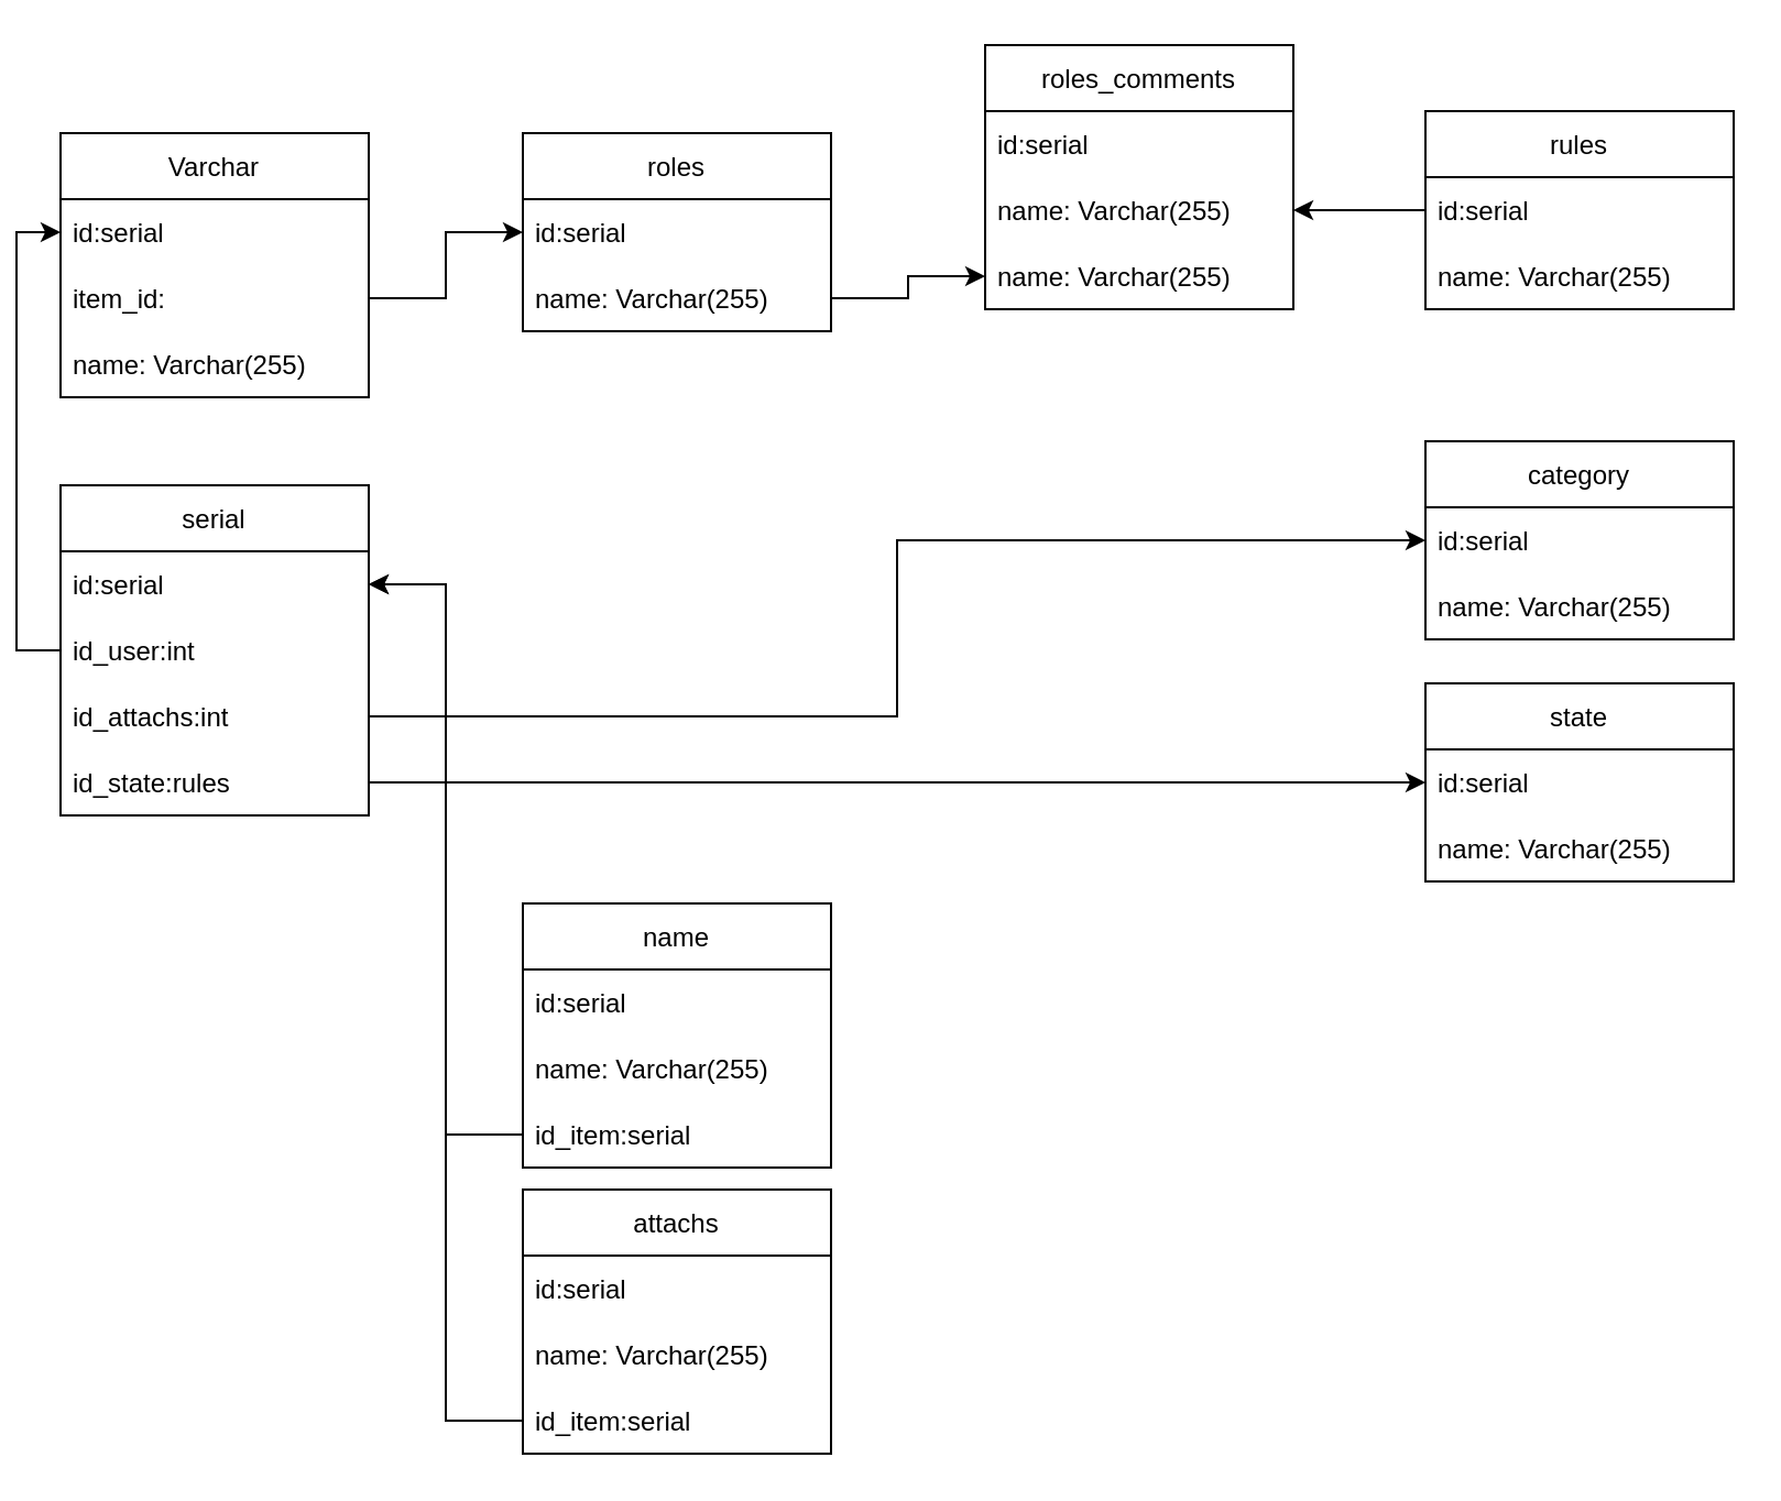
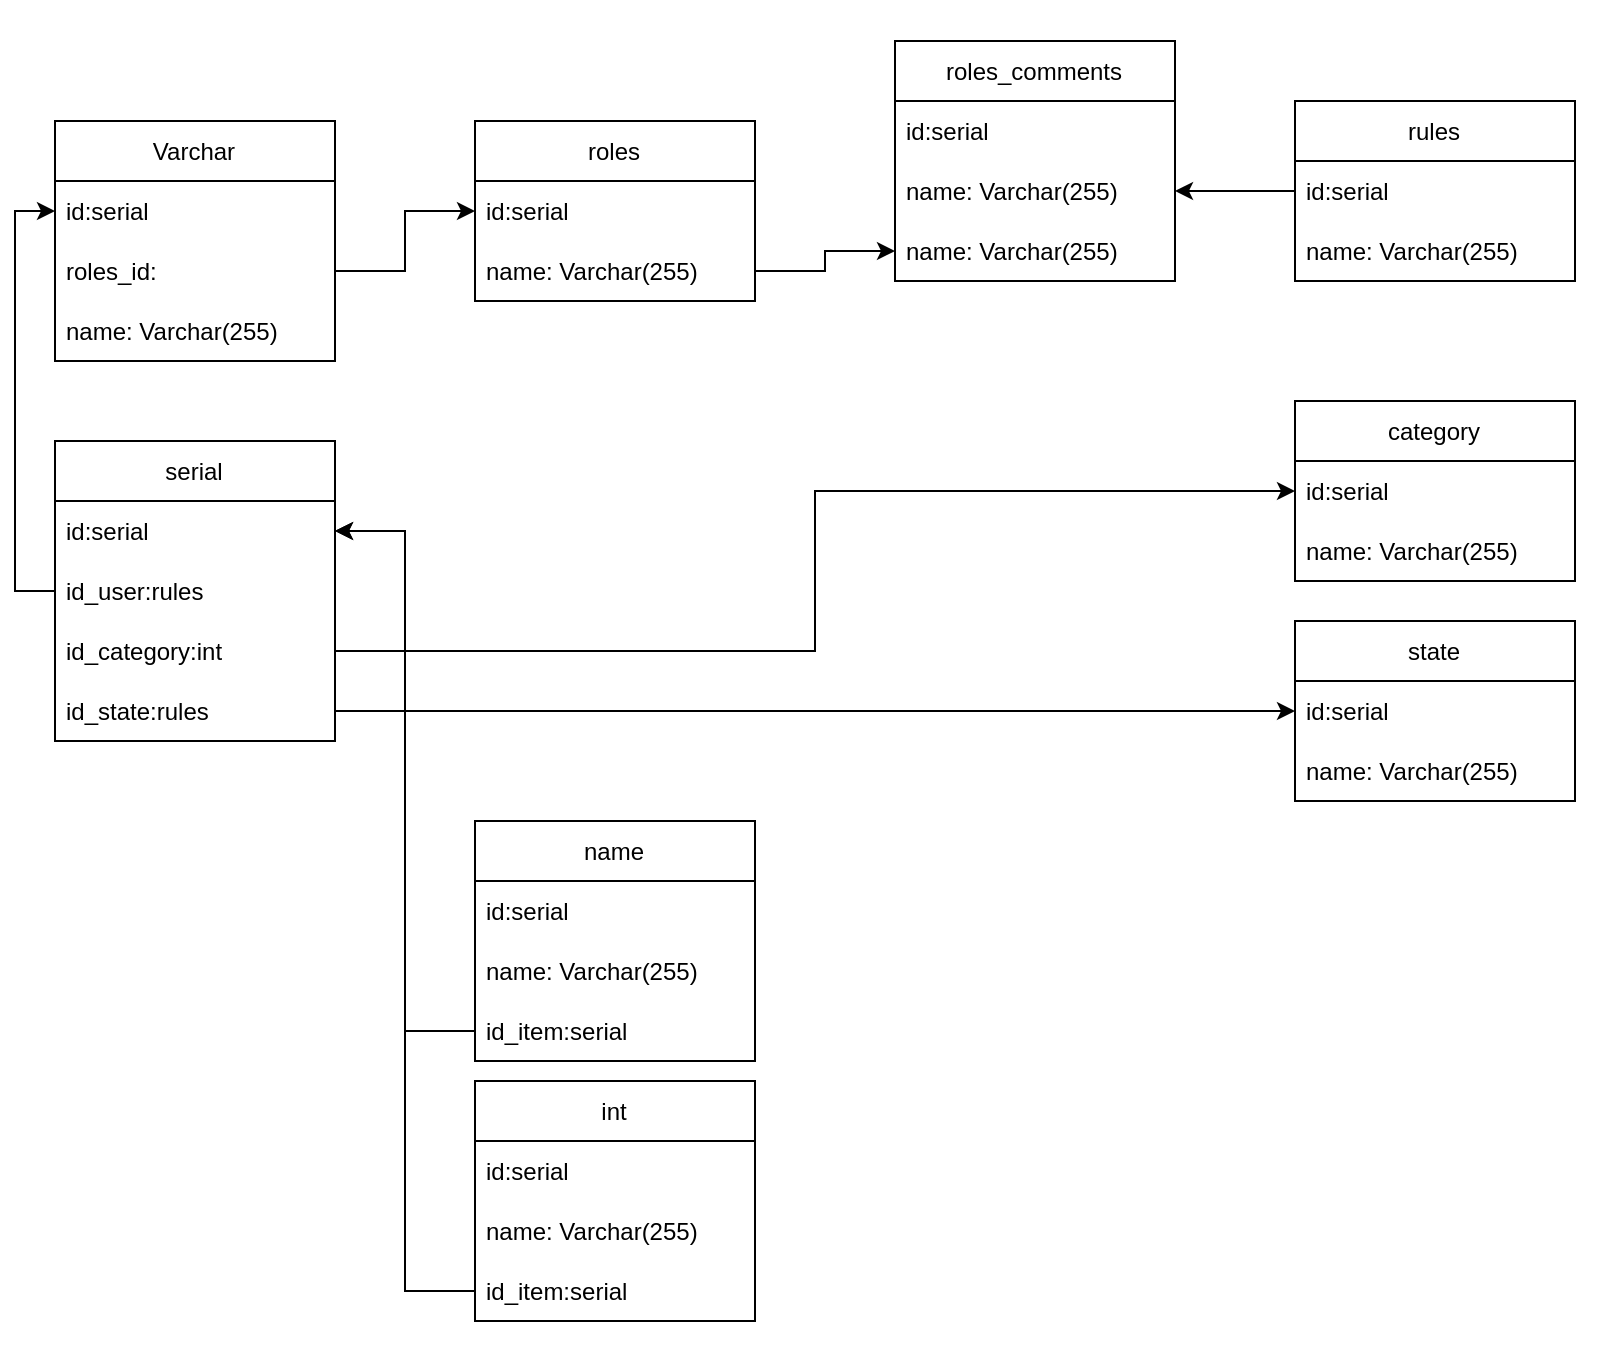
  <mxCell id="0" />
  <mxCell id="1" parent="0" />
  <mxCell id="2" value="Varchar" style="swimlane;fontStyle=0;childLayout=stackLayout;horizontal=1;startSize=30;horizontalStack=0;resizeParent=1;resizeParentMax=0;resizeLast=0;collapsible=1;marginBottom=0;" vertex="1" parent="1"><mxGeometry x="20" y="60" width="140" height="120" as="geometry" /></mxCell>
  <mxCell id="3" value="id:serial" style="text;strokeColor=none;fillColor=none;align=left;verticalAlign=middle;spacingLeft=4;spacingRight=4;overflow=hidden;points=[[0,0.5],[1,0.5]];portConstraint=eastwest;rotatable=0;" vertex="1" parent="2"><mxGeometry y="30" width="140" height="30" as="geometry" /></mxCell>
- <mxCell id="4" value="item_id: " style="text;strokeColor=none;fillColor=none;align=left;verticalAlign=middle;spacingLeft=4;spacingRight=4;overflow=hidden;points=[[0,0.5],[1,0.5]];portConstraint=eastwest;rotatable=0;" vertex="1" parent="2"><mxGeometry y="60" width="140" height="30" as="geometry" /></mxCell>
+ <mxCell id="4" value="roles_id: " style="text;strokeColor=none;fillColor=none;align=left;verticalAlign=middle;spacingLeft=4;spacingRight=4;overflow=hidden;points=[[0,0.5],[1,0.5]];portConstraint=eastwest;rotatable=0;" vertex="1" parent="2"><mxGeometry y="60" width="140" height="30" as="geometry" /></mxCell>
  <mxCell id="5" value="name: Varchar(255)" style="text;strokeColor=none;fillColor=none;align=left;verticalAlign=middle;spacingLeft=4;spacingRight=4;overflow=hidden;points=[[0,0.5],[1,0.5]];portConstraint=eastwest;rotatable=0;" vertex="1" parent="2"><mxGeometry y="90" width="140" height="30" as="geometry" /></mxCell>
  <mxCell id="6" value="roles" style="swimlane;fontStyle=0;childLayout=stackLayout;horizontal=1;startSize=30;horizontalStack=0;resizeParent=1;resizeParentMax=0;resizeLast=0;collapsible=1;marginBottom=0;" vertex="1" parent="1"><mxGeometry x="230" y="60" width="140" height="90" as="geometry" /></mxCell>
  <mxCell id="7" value="id:serial" style="text;strokeColor=none;fillColor=none;align=left;verticalAlign=middle;spacingLeft=4;spacingRight=4;overflow=hidden;points=[[0,0.5],[1,0.5]];portConstraint=eastwest;rotatable=0;" vertex="1" parent="6"><mxGeometry y="30" width="140" height="30" as="geometry" /></mxCell>
  <mxCell id="8" value="name: Varchar(255)" style="text;strokeColor=none;fillColor=none;align=left;verticalAlign=middle;spacingLeft=4;spacingRight=4;overflow=hidden;points=[[0,0.5],[1,0.5]];portConstraint=eastwest;rotatable=0;" vertex="1" parent="6"><mxGeometry y="60" width="140" height="30" as="geometry" /></mxCell>
  <mxCell id="9" style="edgeStyle=orthogonalEdgeStyle;rounded=0;orthogonalLoop=1;jettySize=auto;html=1;entryX=1;entryY=0.5;entryDx=0;entryDy=0;" edge="1" parent="1" source="10" target="31"><mxGeometry relative="1" as="geometry" /></mxCell>
  <mxCell id="10" value="rules" style="swimlane;fontStyle=0;childLayout=stackLayout;horizontal=1;startSize=30;horizontalStack=0;resizeParent=1;resizeParentMax=0;resizeLast=0;collapsible=1;marginBottom=0;" vertex="1" parent="1"><mxGeometry x="640" y="50" width="140" height="90" as="geometry" /></mxCell>
  <mxCell id="11" value="id:serial" style="text;strokeColor=none;fillColor=none;align=left;verticalAlign=middle;spacingLeft=4;spacingRight=4;overflow=hidden;points=[[0,0.5],[1,0.5]];portConstraint=eastwest;rotatable=0;" vertex="1" parent="10"><mxGeometry y="30" width="140" height="30" as="geometry" /></mxCell>
  <mxCell id="12" value="name: Varchar(255)" style="text;strokeColor=none;fillColor=none;align=left;verticalAlign=middle;spacingLeft=4;spacingRight=4;overflow=hidden;points=[[0,0.5],[1,0.5]];portConstraint=eastwest;rotatable=0;" vertex="1" parent="10"><mxGeometry y="60" width="140" height="30" as="geometry" /></mxCell>
  <mxCell id="13" value="serial" style="swimlane;fontStyle=0;childLayout=stackLayout;horizontal=1;startSize=30;horizontalStack=0;resizeParent=1;resizeParentMax=0;resizeLast=0;collapsible=1;marginBottom=0;" vertex="1" parent="1"><mxGeometry x="20" y="220" width="140" height="150" as="geometry" /></mxCell>
  <mxCell id="14" value="id:serial" style="text;strokeColor=none;fillColor=none;align=left;verticalAlign=middle;spacingLeft=4;spacingRight=4;overflow=hidden;points=[[0,0.5],[1,0.5]];portConstraint=eastwest;rotatable=0;" vertex="1" parent="13"><mxGeometry y="30" width="140" height="30" as="geometry" /></mxCell>
- <mxCell id="15" value="id_user:int" style="text;strokeColor=none;fillColor=none;align=left;verticalAlign=middle;spacingLeft=4;spacingRight=4;overflow=hidden;points=[[0,0.5],[1,0.5]];portConstraint=eastwest;rotatable=0;" vertex="1" parent="13"><mxGeometry y="60" width="140" height="30" as="geometry" /></mxCell>
- <mxCell id="16" value="id_attachs:int" style="text;strokeColor=none;fillColor=none;align=left;verticalAlign=middle;spacingLeft=4;spacingRight=4;overflow=hidden;points=[[0,0.5],[1,0.5]];portConstraint=eastwest;rotatable=0;" vertex="1" parent="13"><mxGeometry y="90" width="140" height="30" as="geometry" /></mxCell>
+ <mxCell id="15" value="id_user:rules" style="text;strokeColor=none;fillColor=none;align=left;verticalAlign=middle;spacingLeft=4;spacingRight=4;overflow=hidden;points=[[0,0.5],[1,0.5]];portConstraint=eastwest;rotatable=0;" vertex="1" parent="13"><mxGeometry y="60" width="140" height="30" as="geometry" /></mxCell>
+ <mxCell id="16" value="id_category:int" style="text;strokeColor=none;fillColor=none;align=left;verticalAlign=middle;spacingLeft=4;spacingRight=4;overflow=hidden;points=[[0,0.5],[1,0.5]];portConstraint=eastwest;rotatable=0;" vertex="1" parent="13"><mxGeometry y="90" width="140" height="30" as="geometry" /></mxCell>
  <mxCell id="17" value="id_state:rules" style="text;strokeColor=none;fillColor=none;align=left;verticalAlign=middle;spacingLeft=4;spacingRight=4;overflow=hidden;points=[[0,0.5],[1,0.5]];portConstraint=eastwest;rotatable=0;" vertex="1" parent="13"><mxGeometry y="120" width="140" height="30" as="geometry" /></mxCell>
- <mxCell id="18" value="attachs" style="swimlane;fontStyle=0;childLayout=stackLayout;horizontal=1;startSize=30;horizontalStack=0;resizeParent=1;resizeParentMax=0;resizeLast=0;collapsible=1;marginBottom=0;" vertex="1" parent="1"><mxGeometry x="230" y="540" width="140" height="120" as="geometry" /></mxCell>
+ <mxCell id="18" value="int" style="swimlane;fontStyle=0;childLayout=stackLayout;horizontal=1;startSize=30;horizontalStack=0;resizeParent=1;resizeParentMax=0;resizeLast=0;collapsible=1;marginBottom=0;" vertex="1" parent="1"><mxGeometry x="230" y="540" width="140" height="120" as="geometry" /></mxCell>
  <mxCell id="19" value="id:serial" style="text;strokeColor=none;fillColor=none;align=left;verticalAlign=middle;spacingLeft=4;spacingRight=4;overflow=hidden;points=[[0,0.5],[1,0.5]];portConstraint=eastwest;rotatable=0;" vertex="1" parent="18"><mxGeometry y="30" width="140" height="30" as="geometry" /></mxCell>
  <mxCell id="20" value="name: Varchar(255)" style="text;strokeColor=none;fillColor=none;align=left;verticalAlign=middle;spacingLeft=4;spacingRight=4;overflow=hidden;points=[[0,0.5],[1,0.5]];portConstraint=eastwest;rotatable=0;" vertex="1" parent="18"><mxGeometry y="60" width="140" height="30" as="geometry" /></mxCell>
  <mxCell id="21" value="id_item:serial" style="text;strokeColor=none;fillColor=none;align=left;verticalAlign=middle;spacingLeft=4;spacingRight=4;overflow=hidden;points=[[0,0.5],[1,0.5]];portConstraint=eastwest;rotatable=0;" vertex="1" parent="18"><mxGeometry y="90" width="140" height="30" as="geometry" /></mxCell>
  <mxCell id="22" value="state" style="swimlane;fontStyle=0;childLayout=stackLayout;horizontal=1;startSize=30;horizontalStack=0;resizeParent=1;resizeParentMax=0;resizeLast=0;collapsible=1;marginBottom=0;" vertex="1" parent="1"><mxGeometry x="640" y="310" width="140" height="90" as="geometry" /></mxCell>
  <mxCell id="23" value="id:serial" style="text;strokeColor=none;fillColor=none;align=left;verticalAlign=middle;spacingLeft=4;spacingRight=4;overflow=hidden;points=[[0,0.5],[1,0.5]];portConstraint=eastwest;rotatable=0;" vertex="1" parent="22"><mxGeometry y="30" width="140" height="30" as="geometry" /></mxCell>
  <mxCell id="24" value="name: Varchar(255)" style="text;strokeColor=none;fillColor=none;align=left;verticalAlign=middle;spacingLeft=4;spacingRight=4;overflow=hidden;points=[[0,0.5],[1,0.5]];portConstraint=eastwest;rotatable=0;" vertex="1" parent="22"><mxGeometry y="60" width="140" height="30" as="geometry" /></mxCell>
  <mxCell id="25" value="category" style="swimlane;fontStyle=0;childLayout=stackLayout;horizontal=1;startSize=30;horizontalStack=0;resizeParent=1;resizeParentMax=0;resizeLast=0;collapsible=1;marginBottom=0;" vertex="1" parent="1"><mxGeometry x="640" y="200" width="140" height="90" as="geometry" /></mxCell>
  <mxCell id="26" value="id:serial" style="text;strokeColor=none;fillColor=none;align=left;verticalAlign=middle;spacingLeft=4;spacingRight=4;overflow=hidden;points=[[0,0.5],[1,0.5]];portConstraint=eastwest;rotatable=0;" vertex="1" parent="25"><mxGeometry y="30" width="140" height="30" as="geometry" /></mxCell>
  <mxCell id="27" value="name: Varchar(255)" style="text;strokeColor=none;fillColor=none;align=left;verticalAlign=middle;spacingLeft=4;spacingRight=4;overflow=hidden;points=[[0,0.5],[1,0.5]];portConstraint=eastwest;rotatable=0;" vertex="1" parent="25"><mxGeometry y="60" width="140" height="30" as="geometry" /></mxCell>
  <mxCell id="28" style="edgeStyle=orthogonalEdgeStyle;rounded=0;orthogonalLoop=1;jettySize=auto;html=1;entryX=0;entryY=0.5;entryDx=0;entryDy=0;" edge="1" parent="1" source="4" target="7"><mxGeometry relative="1" as="geometry"><mxPoint x="230" y="135" as="targetPoint" /></mxGeometry></mxCell>
  <mxCell id="29" value="roles_comments" style="swimlane;fontStyle=0;childLayout=stackLayout;horizontal=1;startSize=30;horizontalStack=0;resizeParent=1;resizeParentMax=0;resizeLast=0;collapsible=1;marginBottom=0;" vertex="1" parent="1"><mxGeometry x="440" y="20" width="140" height="120" as="geometry" /></mxCell>
  <mxCell id="30" value="id:serial" style="text;strokeColor=none;fillColor=none;align=left;verticalAlign=middle;spacingLeft=4;spacingRight=4;overflow=hidden;points=[[0,0.5],[1,0.5]];portConstraint=eastwest;rotatable=0;" vertex="1" parent="29"><mxGeometry y="30" width="140" height="30" as="geometry" /></mxCell>
  <mxCell id="31" value="name: Varchar(255)" style="text;strokeColor=none;fillColor=none;align=left;verticalAlign=middle;spacingLeft=4;spacingRight=4;overflow=hidden;points=[[0,0.5],[1,0.5]];portConstraint=eastwest;rotatable=0;" vertex="1" parent="29"><mxGeometry y="60" width="140" height="30" as="geometry" /></mxCell>
  <mxCell id="32" value="name: Varchar(255)" style="text;strokeColor=none;fillColor=none;align=left;verticalAlign=middle;spacingLeft=4;spacingRight=4;overflow=hidden;points=[[0,0.5],[1,0.5]];portConstraint=eastwest;rotatable=0;" vertex="1" parent="29"><mxGeometry y="90" width="140" height="30" as="geometry" /></mxCell>
  <mxCell id="33" style="edgeStyle=orthogonalEdgeStyle;rounded=0;orthogonalLoop=1;jettySize=auto;html=1;entryX=0;entryY=0.5;entryDx=0;entryDy=0;" edge="1" parent="1" source="8" target="32"><mxGeometry relative="1" as="geometry" /></mxCell>
  <mxCell id="34" style="edgeStyle=orthogonalEdgeStyle;rounded=0;orthogonalLoop=1;jettySize=auto;html=1;entryX=0;entryY=0.5;entryDx=0;entryDy=0;" edge="1" parent="1" source="15" target="3"><mxGeometry relative="1" as="geometry" /></mxCell>
  <mxCell id="35" value="name" style="swimlane;fontStyle=0;childLayout=stackLayout;horizontal=1;startSize=30;horizontalStack=0;resizeParent=1;resizeParentMax=0;resizeLast=0;collapsible=1;marginBottom=0;" vertex="1" parent="1"><mxGeometry x="230" y="410" width="140" height="120" as="geometry" /></mxCell>
  <mxCell id="36" value="id:serial" style="text;strokeColor=none;fillColor=none;align=left;verticalAlign=middle;spacingLeft=4;spacingRight=4;overflow=hidden;points=[[0,0.5],[1,0.5]];portConstraint=eastwest;rotatable=0;" vertex="1" parent="35"><mxGeometry y="30" width="140" height="30" as="geometry" /></mxCell>
  <mxCell id="37" value="name: Varchar(255)" style="text;strokeColor=none;fillColor=none;align=left;verticalAlign=middle;spacingLeft=4;spacingRight=4;overflow=hidden;points=[[0,0.5],[1,0.5]];portConstraint=eastwest;rotatable=0;" vertex="1" parent="35"><mxGeometry y="60" width="140" height="30" as="geometry" /></mxCell>
  <mxCell id="38" value="id_item:serial" style="text;strokeColor=none;fillColor=none;align=left;verticalAlign=middle;spacingLeft=4;spacingRight=4;overflow=hidden;points=[[0,0.5],[1,0.5]];portConstraint=eastwest;rotatable=0;" vertex="1" parent="35"><mxGeometry y="90" width="140" height="30" as="geometry" /></mxCell>
  <mxCell id="39" style="edgeStyle=orthogonalEdgeStyle;rounded=0;orthogonalLoop=1;jettySize=auto;html=1;entryX=0;entryY=0.5;entryDx=0;entryDy=0;" edge="1" parent="1" source="16" target="26"><mxGeometry relative="1" as="geometry" /></mxCell>
  <mxCell id="40" style="edgeStyle=orthogonalEdgeStyle;rounded=0;orthogonalLoop=1;jettySize=auto;html=1;entryX=0;entryY=0.5;entryDx=0;entryDy=0;" edge="1" parent="1" source="17" target="23"><mxGeometry relative="1" as="geometry" /></mxCell>
  <mxCell id="41" style="edgeStyle=orthogonalEdgeStyle;rounded=0;orthogonalLoop=1;jettySize=auto;html=1;entryX=1;entryY=0.5;entryDx=0;entryDy=0;" edge="1" parent="1" source="38" target="14"><mxGeometry relative="1" as="geometry" /></mxCell>
  <mxCell id="42" style="edgeStyle=orthogonalEdgeStyle;rounded=0;orthogonalLoop=1;jettySize=auto;html=1;entryX=1;entryY=0.5;entryDx=0;entryDy=0;" edge="1" parent="1" source="21" target="14"><mxGeometry relative="1" as="geometry" /></mxCell>
